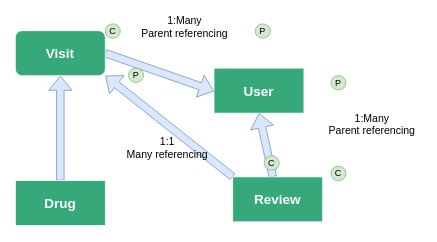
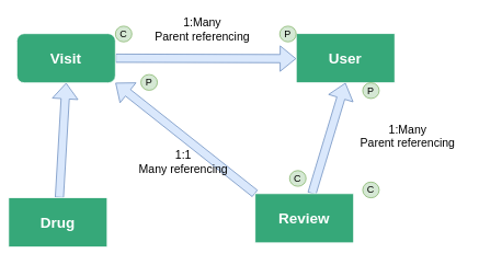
  <mxCell id="0" />
  <mxCell id="1" parent="0" />
- <mxCell id="2" value="&lt;h2 style=&quot;line-height: 100%;&quot;&gt;&lt;font color=&quot;#ffffff&quot;&gt;User&lt;/font&gt;&lt;/h2&gt;" style="rounded=0;whiteSpace=wrap;html=1;fillColor=#36A879;strokeColor=#FFFFFF;" vertex="1" parent="1"><mxGeometry x="285" y="90" width="120" height="60" as="geometry" /></mxCell>
+ <mxCell id="2" value="&lt;h2 style=&quot;line-height: 100%;&quot;&gt;&lt;font color=&quot;#ffffff&quot;&gt;User&lt;/font&gt;&lt;/h2&gt;" style="rounded=0;whiteSpace=wrap;html=1;fillColor=#36A879;strokeColor=#FFFFFF;" vertex="1" parent="1"><mxGeometry x="360" y="40" width="120" height="60" as="geometry" /></mxCell>
  <mxCell id="3" style="edgeStyle=none;shape=flexArrow;rounded=0;orthogonalLoop=1;jettySize=auto;html=1;entryX=0.5;entryY=1;entryDx=0;entryDy=0;fillColor=#dae8fc;strokeColor=#6c8ebf;" edge="1" parent="1" source="4" target="9"><mxGeometry relative="1" as="geometry" /></mxCell>
- <mxCell id="4" value="&lt;h2 style=&quot;line-height: 100%;&quot;&gt;&lt;font color=&quot;#ffffff&quot;&gt;Drug&lt;/font&gt;&lt;/h2&gt;" style="rounded=0;whiteSpace=wrap;html=1;fillColor=#36A879;strokeColor=#FFFFFF;" vertex="1" parent="1"><mxGeometry x="20" y="240" width="120" height="60" as="geometry" /></mxCell>
+ <mxCell id="4" value="&lt;h2 style=&quot;line-height: 100%;&quot;&gt;&lt;font color=&quot;#ffffff&quot;&gt;Drug&lt;/font&gt;&lt;/h2&gt;" style="rounded=0;whiteSpace=wrap;html=1;fillColor=#36A879;strokeColor=#FFFFFF;" vertex="1" parent="1"><mxGeometry x="10" y="240" width="120" height="60" as="geometry" /></mxCell>
  <mxCell id="5" style="edgeStyle=none;shape=flexArrow;rounded=0;orthogonalLoop=1;jettySize=auto;html=1;exitX=0;exitY=0;exitDx=0;exitDy=0;entryX=1;entryY=1;entryDx=0;entryDy=0;fillColor=#dae8fc;strokeColor=#6c8ebf;" edge="1" parent="1" source="7" target="9"><mxGeometry relative="1" as="geometry" /></mxCell>
  <mxCell id="6" style="edgeStyle=none;shape=flexArrow;rounded=0;orthogonalLoop=1;jettySize=auto;html=1;entryX=0.5;entryY=1;entryDx=0;entryDy=0;fillColor=#dae8fc;strokeColor=#6c8ebf;" edge="1" parent="1" source="7" target="2"><mxGeometry relative="1" as="geometry" /></mxCell>
  <mxCell id="7" value="&lt;h2 style=&quot;line-height: 100%;&quot;&gt;&lt;font color=&quot;#ffffff&quot;&gt;Review&lt;/font&gt;&lt;/h2&gt;" style="rounded=0;whiteSpace=wrap;html=1;fillColor=#36A879;strokeColor=#FFFFFF;" vertex="1" parent="1"><mxGeometry x="310" y="235" width="120" height="60" as="geometry" /></mxCell>
  <mxCell id="8" style="edgeStyle=none;shape=flexArrow;rounded=0;orthogonalLoop=1;jettySize=auto;html=1;exitX=1;exitY=0.5;exitDx=0;exitDy=0;entryX=0;entryY=0.509;entryDx=0;entryDy=0;entryPerimeter=0;fillColor=#dae8fc;strokeColor=#6c8ebf;" edge="1" parent="1" source="9" target="2"><mxGeometry relative="1" as="geometry"><mxPoint x="350" y="70.538" as="targetPoint" /></mxGeometry></mxCell>
  <mxCell id="9" value="&lt;h2 style=&quot;line-height: 100%;&quot;&gt;&lt;font color=&quot;#ffffff&quot;&gt;Visit&lt;/font&gt;&lt;/h2&gt;" style="whiteSpace=wrap;html=1;fillColor=#36A879;strokeColor=#FFFFFF;rounded=1;" vertex="1" parent="1"><mxGeometry x="20" y="40" width="120" height="60" as="geometry" /></mxCell>
  <mxCell id="10" value="&lt;font style=&quot;font-size: 14px;&quot;&gt;1:Many&lt;/font&gt;&lt;div style=&quot;font-size: 14px;&quot;&gt;&lt;font style=&quot;font-size: 14px;&quot;&gt;Parent referencing&lt;/font&gt;&lt;/div&gt;" style="text;strokeColor=none;align=center;fillColor=none;html=1;verticalAlign=middle;whiteSpace=wrap;rounded=0;" vertex="1" parent="1"><mxGeometry x="181" y="20" width="130" height="30" as="geometry" /></mxCell>
  <mxCell id="11" value="&lt;font style=&quot;font-size: 14px;&quot;&gt;1:Many&lt;/font&gt;&lt;div style=&quot;font-size: 14px;&quot;&gt;&lt;font style=&quot;font-size: 14px;&quot;&gt;Parent referencing&lt;/font&gt;&lt;/div&gt;" style="text;strokeColor=none;align=center;fillColor=none;html=1;verticalAlign=middle;whiteSpace=wrap;rounded=0;" vertex="1" parent="1"><mxGeometry x="431" y="150" width="130" height="30" as="geometry" /></mxCell>
  <mxCell id="12" value="&lt;font style=&quot;font-size: 14px;&quot;&gt;1:1&lt;/font&gt;&lt;div style=&quot;font-size: 14px;&quot;&gt;&lt;font style=&quot;font-size: 14px;&quot;&gt;Many referencing&lt;/font&gt;&lt;/div&gt;" style="text;strokeColor=none;align=center;fillColor=none;html=1;verticalAlign=middle;whiteSpace=wrap;rounded=0;" vertex="1" parent="1"><mxGeometry x="158" y="181" width="130" height="30" as="geometry" /></mxCell>
  <mxCell id="13" value="C" style="text;strokeColor=#82b366;align=center;fillColor=#d5e8d4;html=1;verticalAlign=middle;whiteSpace=wrap;rounded=1;glass=0;arcSize=50;shadow=0;movable=1;resizable=1;rotatable=1;deletable=1;editable=1;locked=0;connectable=1;" vertex="1" parent="1"><mxGeometry x="441" y="221" width="20" height="19" as="geometry" /></mxCell>
  <mxCell id="14" value="C" style="text;strokeColor=#82b366;align=center;fillColor=#d5e8d4;html=1;verticalAlign=middle;whiteSpace=wrap;rounded=1;glass=0;arcSize=50;shadow=0;movable=1;resizable=1;rotatable=1;deletable=1;editable=1;locked=0;connectable=1;" vertex="1" parent="1"><mxGeometry x="352" y="207" width="20" height="19" as="geometry" /></mxCell>
  <mxCell id="15" value="C" style="text;strokeColor=#82b366;align=center;fillColor=#d5e8d4;html=1;verticalAlign=middle;whiteSpace=wrap;rounded=1;glass=0;arcSize=50;shadow=0;movable=1;resizable=1;rotatable=1;deletable=1;editable=1;locked=0;connectable=1;" vertex="1" parent="1"><mxGeometry x="140" y="31" width="20" height="19" as="geometry" /></mxCell>
  <mxCell id="16" value="P" style="text;strokeColor=#82b366;align=center;fillColor=#d5e8d4;html=1;verticalAlign=middle;whiteSpace=wrap;rounded=1;glass=0;arcSize=50;shadow=0;movable=1;resizable=1;rotatable=1;deletable=1;editable=1;locked=0;connectable=1;" vertex="1" parent="1"><mxGeometry x="171" y="90" width="20" height="19" as="geometry" /></mxCell>
  <mxCell id="17" value="P" style="text;strokeColor=#82b366;align=center;fillColor=#d5e8d4;html=1;verticalAlign=middle;whiteSpace=wrap;rounded=1;glass=0;arcSize=50;shadow=0;movable=1;resizable=1;rotatable=1;deletable=1;editable=1;locked=0;connectable=1;" vertex="1" parent="1"><mxGeometry x="340" y="31" width="20" height="19" as="geometry" /></mxCell>
  <mxCell id="18" value="P" style="text;strokeColor=#82b366;align=center;fillColor=#d5e8d4;html=1;verticalAlign=middle;whiteSpace=wrap;rounded=1;glass=0;arcSize=50;shadow=0;movable=1;resizable=1;rotatable=1;deletable=1;editable=1;locked=0;connectable=1;" vertex="1" parent="1"><mxGeometry x="441" y="100" width="20" height="19" as="geometry" /></mxCell>
